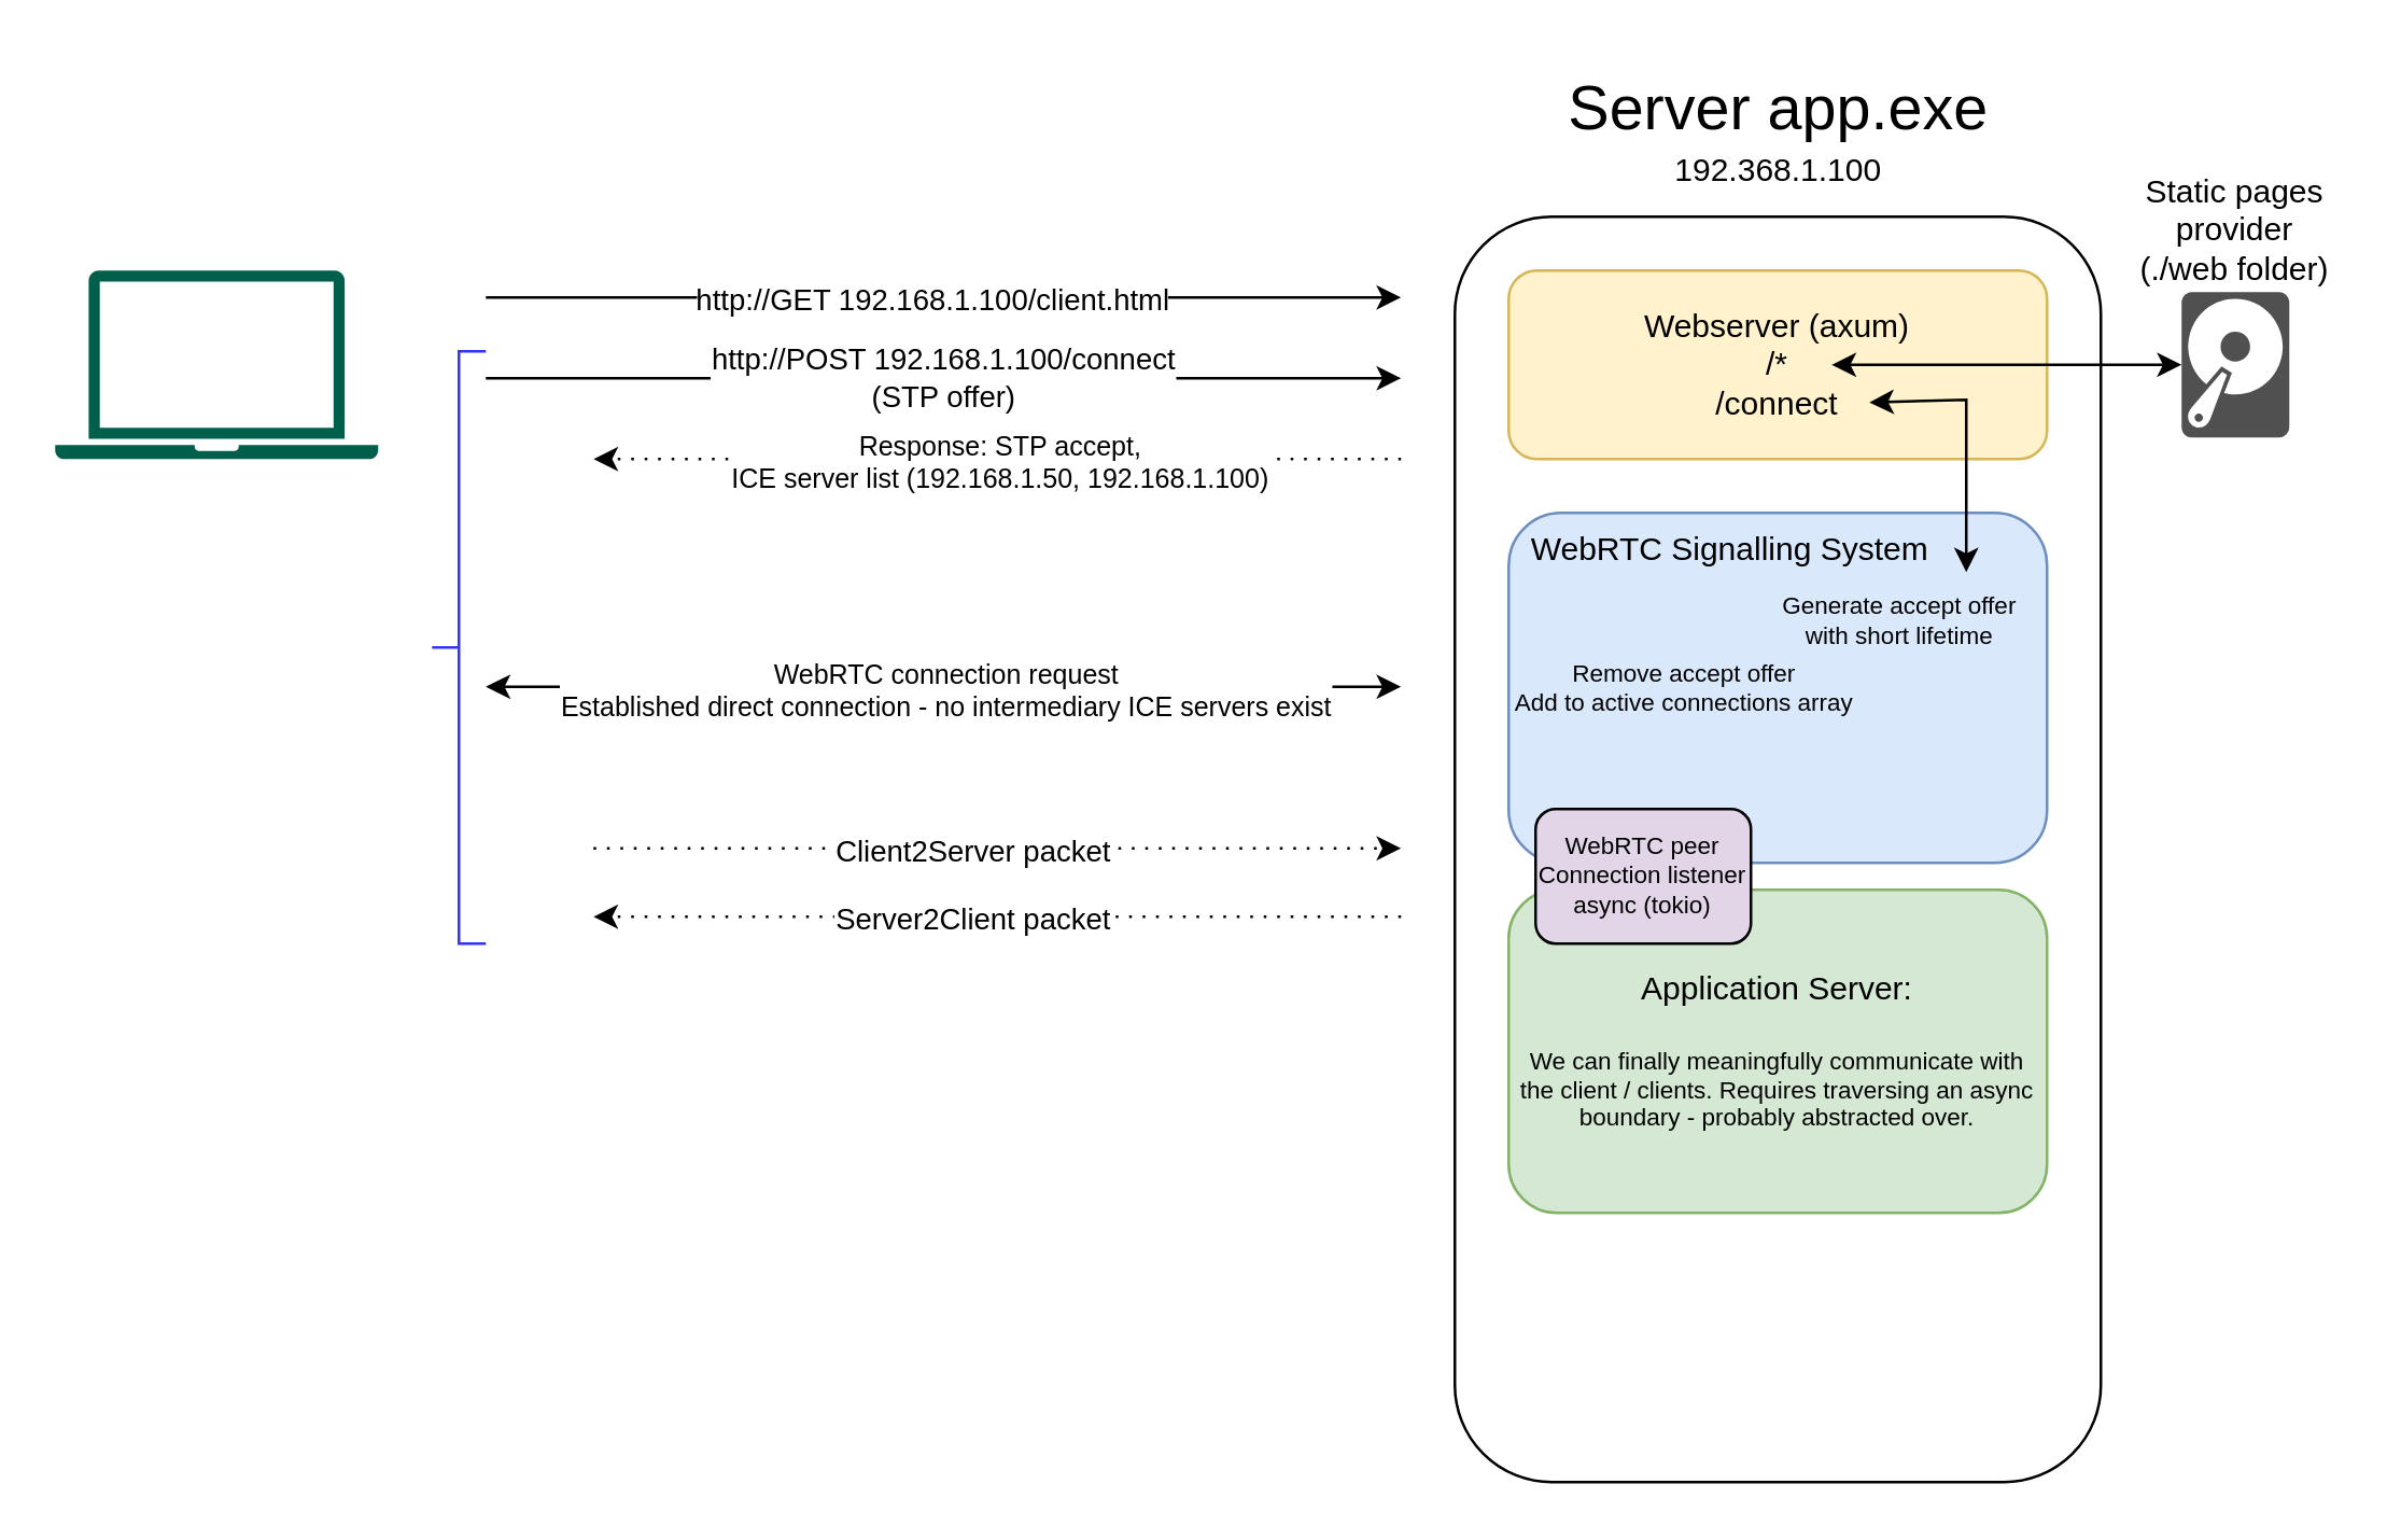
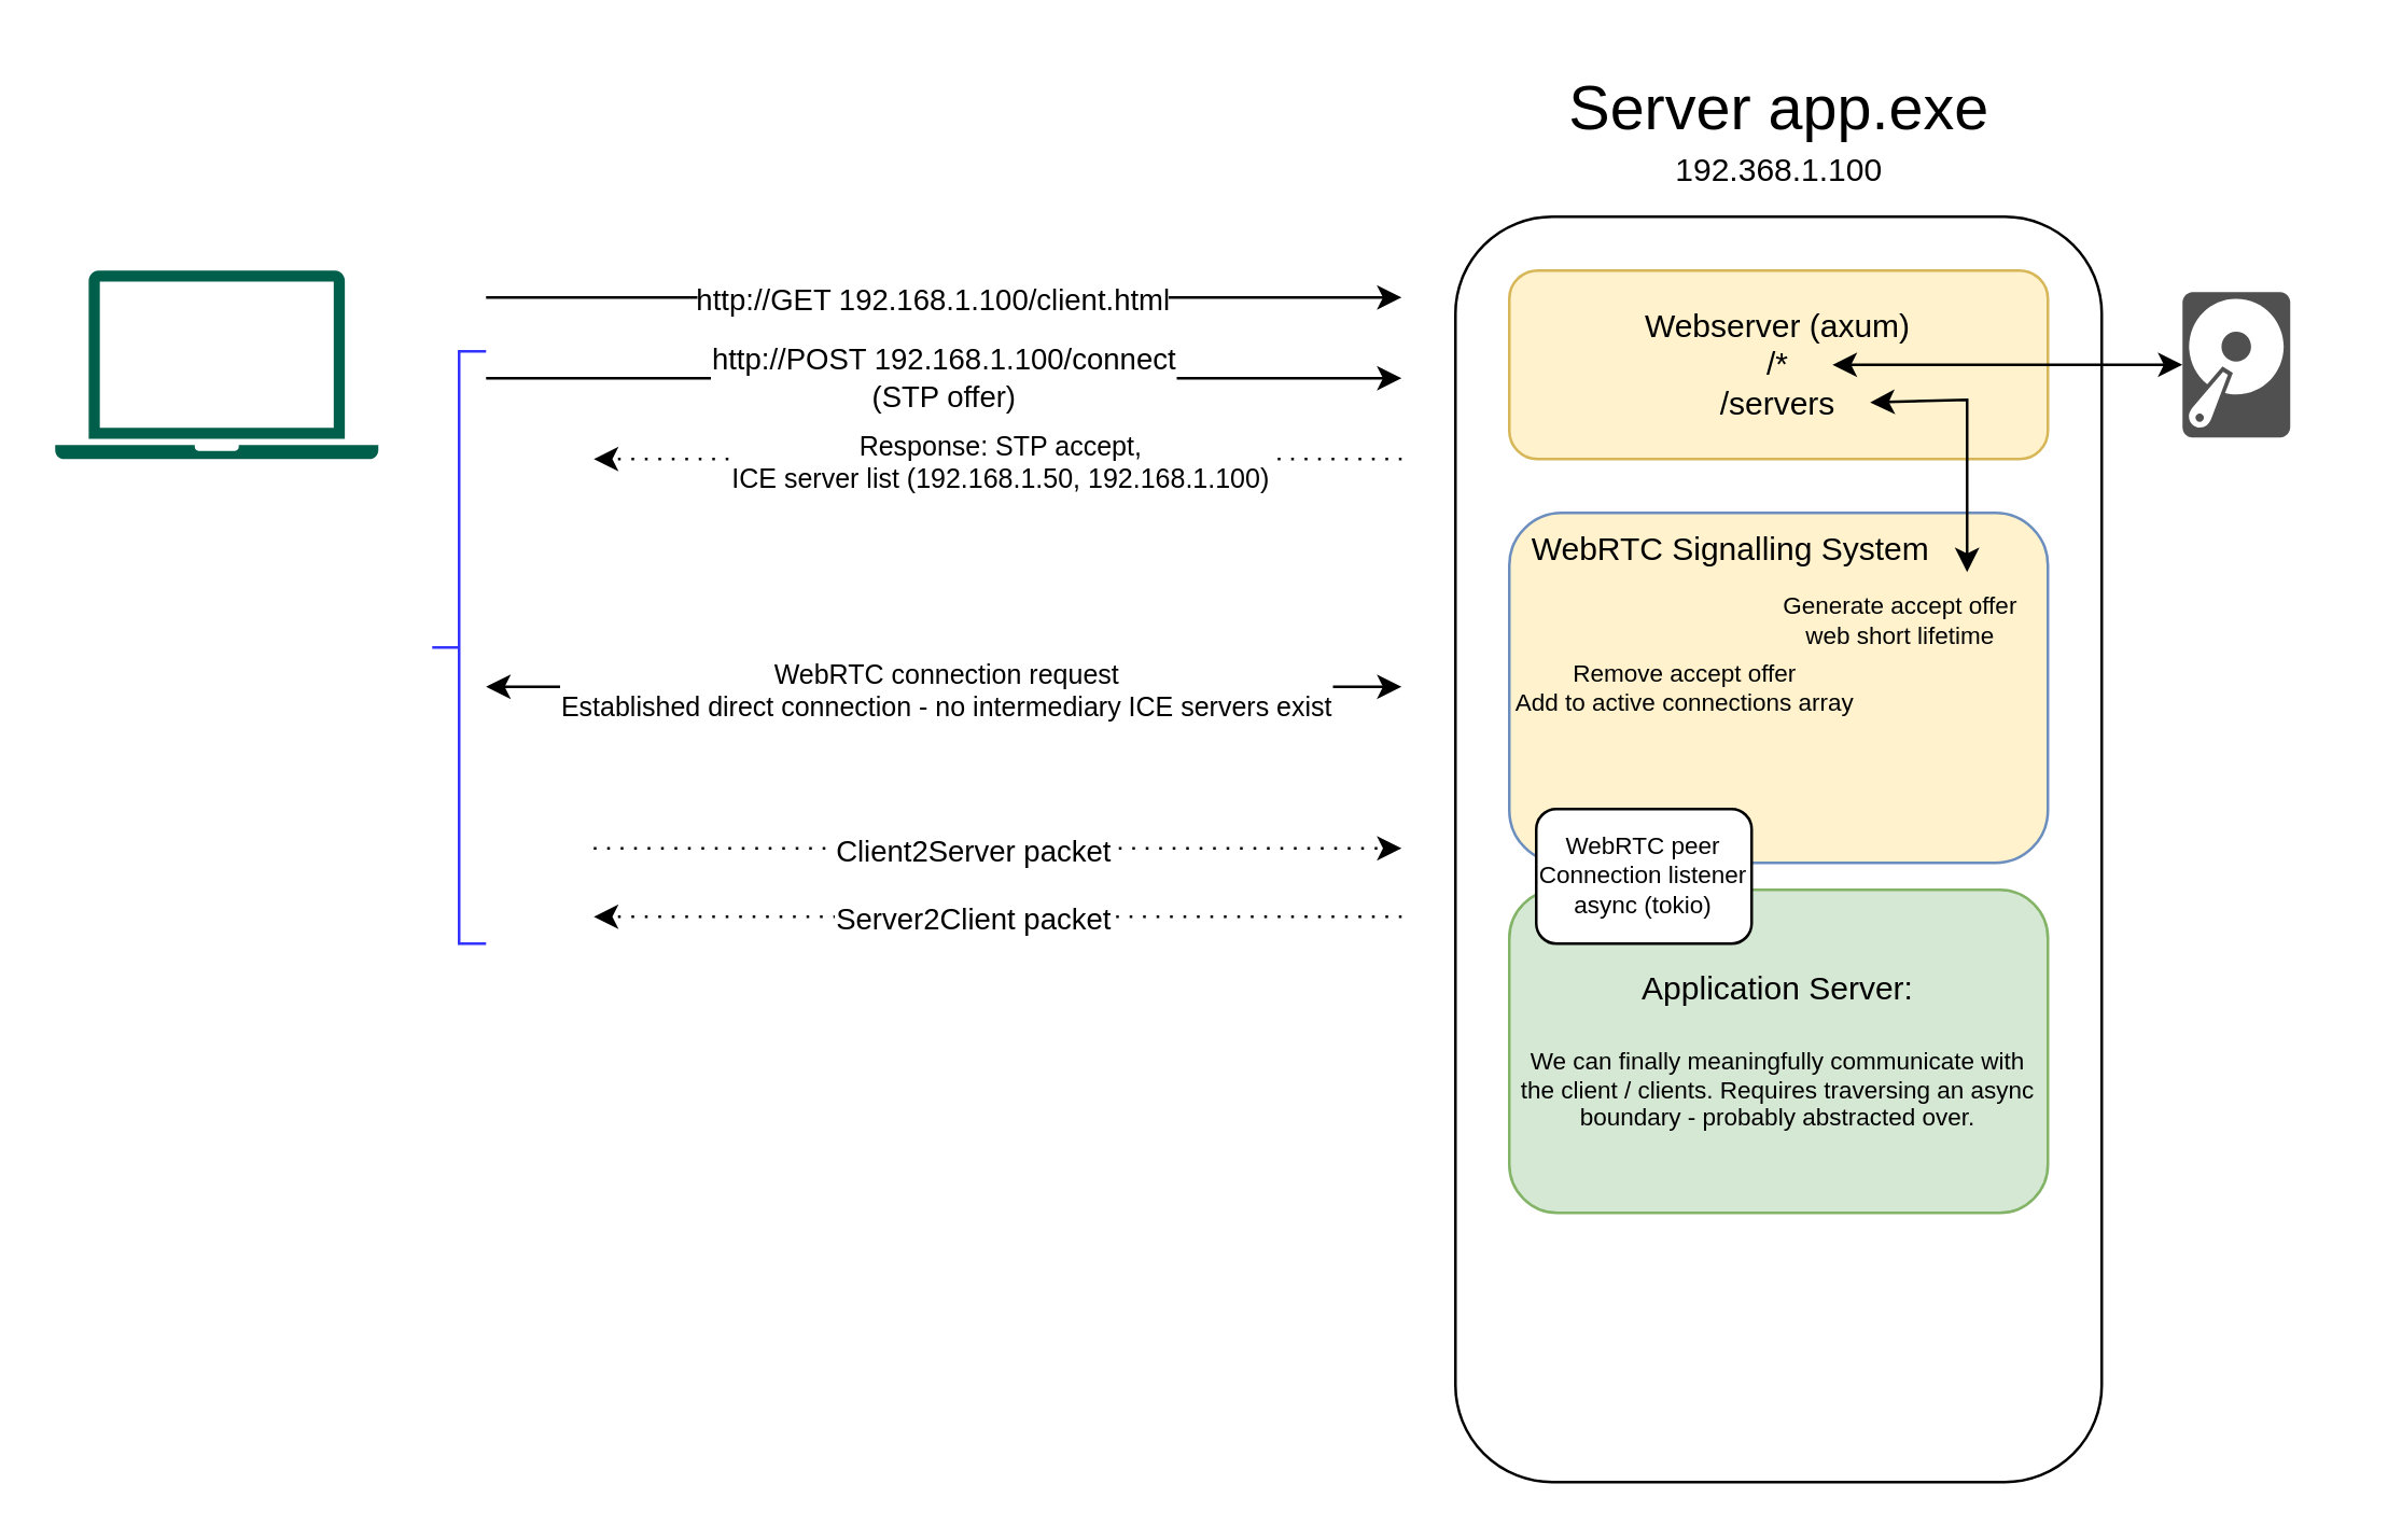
  <mxCell id="0" />
  <mxCell id="1" parent="0" />
  <mxCell id="2" value="" style="rounded=1;whiteSpace=wrap;html=1;" vertex="1" parent="1"><mxGeometry x="540" y="80" width="240" height="470" as="geometry" /></mxCell>
  <mxCell id="3" value="Server app.exe" style="text;html=1;align=center;verticalAlign=middle;resizable=0;points=[];autosize=1;strokeColor=none;fillColor=none;fontSize=23;" vertex="1" parent="1"><mxGeometry x="570" y="20" width="180" height="40" as="geometry" /></mxCell>
  <mxCell id="4" value="192.368.1.100" style="text;html=1;align=center;verticalAlign=middle;resizable=0;points=[];autosize=1;strokeColor=none;fillColor=none;" vertex="1" parent="1"><mxGeometry x="610" y="48" width="100" height="30" as="geometry" /></mxCell>
  <mxCell id="5" value="" style="sketch=0;pointerEvents=1;shadow=0;dashed=0;html=1;strokeColor=none;fillColor=#005F4B;labelPosition=center;verticalLabelPosition=bottom;verticalAlign=top;align=center;outlineConnect=0;shape=mxgraph.veeam2.laptop;" vertex="1" parent="1"><mxGeometry y="100" width="120" height="70" as="geometry" x="20" /></mxCell>
  <mxCell id="6" value="" style="endArrow=classic;html=1;rounded=0;" edge="1" parent="1"><mxGeometry width="50" height="50" relative="1" as="geometry"><mxPoint x="180" y="110" as="sourcePoint" /><mxPoint x="520" y="110" as="targetPoint" /></mxGeometry></mxCell>
  <mxCell id="7" value="http://GET 192.168.1.100/client.html" style="edgeLabel;html=1;align=center;verticalAlign=middle;resizable=0;points=[];" vertex="1" connectable="0" parent="6"><mxGeometry x="-0.184" y="1" relative="1" as="geometry"><mxPoint x="26" y="1" as="offset" /></mxGeometry></mxCell>
  <mxCell id="8" value="" style="endArrow=classic;html=1;rounded=0;" edge="1" parent="1"><mxGeometry width="50" height="50" relative="1" as="geometry"><mxPoint x="180" y="140" as="sourcePoint" /><mxPoint x="520" y="140" as="targetPoint" /></mxGeometry></mxCell>
  <mxCell id="9" value="http://POST 192.168.1.100/connect&lt;br&gt;(STP offer)" style="edgeLabel;html=1;align=center;verticalAlign=middle;resizable=0;points=[];" vertex="1" connectable="0" parent="8"><mxGeometry x="-0.006" y="1" relative="1" as="geometry"><mxPoint as="offset" /></mxGeometry></mxCell>
  <mxCell id="10" value="" style="endArrow=classic;html=1;rounded=0;dashed=1;dashPattern=1 4;" edge="1" parent="1"><mxGeometry width="50" height="50" relative="1" as="geometry"><mxPoint x="520" y="170" as="sourcePoint" /><mxPoint x="220" y="170" as="targetPoint" /></mxGeometry></mxCell>
  <mxCell id="11" value="Response: STP accept, &lt;br style=&quot;font-size: 10px;&quot;&gt;ICE server list (192.168.1.50, 192.168.1.100)" style="edgeLabel;html=1;align=center;verticalAlign=middle;resizable=0;points=[];fontSize=10;" vertex="1" connectable="0" parent="10"><mxGeometry y="-1" relative="1" as="geometry"><mxPoint y="1" as="offset" /></mxGeometry></mxCell>
  <mxCell id="12" value="" style="endArrow=classic;startArrow=classic;html=1;rounded=0;" edge="1" parent="1"><mxGeometry width="50" height="50" relative="1" as="geometry"><mxPoint x="180" y="254.58" as="sourcePoint" /><mxPoint x="520" y="254.58" as="targetPoint" /></mxGeometry></mxCell>
  <mxCell id="13" value="WebRTC connection request&lt;div style=&quot;font-size: 10px;&quot;&gt;Established direct connection - no intermediary ICE servers exist&lt;/div&gt;" style="edgeLabel;html=1;align=center;verticalAlign=middle;resizable=0;points=[];fontSize=10;" vertex="1" connectable="0" parent="12"><mxGeometry x="0.076" y="-1" relative="1" as="geometry"><mxPoint x="-13" as="offset" /></mxGeometry></mxCell>
- <mxCell id="14" value="Webserver (axum)&lt;div&gt;/*&lt;/div&gt;&lt;div&gt;/connect&lt;/div&gt;" style="rounded=1;whiteSpace=wrap;html=1;fillColor=#fff2cc;strokeColor=#d6b656;" vertex="1" parent="1"><mxGeometry x="560" y="100" width="200" height="70" as="geometry" /></mxCell>
+ <mxCell id="14" value="Webserver (axum)&lt;div&gt;/*&lt;/div&gt;&lt;div&gt;/servers&lt;/div&gt;" style="rounded=1;whiteSpace=wrap;html=1;fillColor=#fff2cc;strokeColor=#d6b656;" vertex="1" parent="1"><mxGeometry x="560" y="100" width="200" height="70" as="geometry" /></mxCell>
  <mxCell id="15" value="" style="endArrow=classic;startArrow=classic;html=1;rounded=0;" edge="1" parent="1" target="16"><mxGeometry width="50" height="50" relative="1" as="geometry"><mxPoint x="680" y="135" as="sourcePoint" /><mxPoint x="840" y="135" as="targetPoint" /></mxGeometry></mxCell>
  <mxCell id="16" value="" style="sketch=0;pointerEvents=1;shadow=0;dashed=0;html=1;strokeColor=none;fillColor=#505050;labelPosition=center;verticalLabelPosition=bottom;verticalAlign=top;outlineConnect=0;align=center;shape=mxgraph.office.devices.hard_disk;" vertex="1" parent="1"><mxGeometry x="810" y="108" width="40" height="54" as="geometry" /></mxCell>
- <mxCell id="17" value="&amp;nbsp; WebRTC Signalling System" style="rounded=1;whiteSpace=wrap;html=1;fillColor=#dae8fc;strokeColor=#6c8ebf;align=left;verticalAlign=top;" vertex="1" parent="1"><mxGeometry x="560" y="190" width="200" height="130" as="geometry" /></mxCell>
+ <mxCell id="17" value="&amp;nbsp; WebRTC Signalling System" style="rounded=1;whiteSpace=wrap;html=1;fillColor=#fff2cc;strokeColor=#6c8ebf;align=left;verticalAlign=top;" vertex="1" parent="1"><mxGeometry x="560" y="190" width="200" height="130" as="geometry" /></mxCell>
  <mxCell id="18" value="" style="endArrow=classic;startArrow=classic;html=1;rounded=0;" edge="1" parent="1"><mxGeometry width="50" height="50" relative="1" as="geometry"><mxPoint x="730" y="212" as="sourcePoint" /><mxPoint x="694" y="149" as="targetPoint" /><Array as="points"><mxPoint x="730" y="148" /></Array></mxGeometry></mxCell>
- <mxCell id="19" value="Static pages provider (./web folder)" style="text;html=1;align=center;verticalAlign=middle;whiteSpace=wrap;rounded=0;" vertex="1" parent="1"><mxGeometry x="790" y="70" width="80" height="30" as="geometry" /></mxCell>
- <mxCell id="20" value="Generate accept offer&lt;br style=&quot;font-size: 9px;&quot;&gt;with short lifetime" style="text;html=1;align=center;verticalAlign=middle;resizable=0;points=[];autosize=1;strokeColor=none;fillColor=none;fontSize=9;" vertex="1" parent="1"><mxGeometry x="650" y="210" width="110" height="40" as="geometry" /></mxCell>
+ <mxCell id="20" value="Generate accept offer&lt;br style=&quot;font-size: 9px;&quot;&gt;web short lifetime" style="text;html=1;align=center;verticalAlign=middle;resizable=0;points=[];autosize=1;strokeColor=none;fillColor=none;fontSize=9;" vertex="1" parent="1"><mxGeometry x="650" y="210" width="110" height="40" as="geometry" /></mxCell>
  <mxCell id="21" value="&lt;font style=&quot;font-size: 9px;&quot;&gt;Remove accept offer&lt;/font&gt;&lt;div style=&quot;font-size: 9px;&quot;&gt;&lt;font style=&quot;font-size: 9px;&quot;&gt;Add to active connections array&lt;/font&gt;&lt;/div&gt;" style="text;html=1;align=center;verticalAlign=middle;resizable=0;points=[];autosize=1;strokeColor=none;fillColor=none;fontSize=9;" vertex="1" parent="1"><mxGeometry x="550" y="235" width="150" height="40" as="geometry" /></mxCell>
  <mxCell id="22" value="" style="endArrow=classic;html=1;rounded=0;dashed=1;dashPattern=1 4;" edge="1" parent="1"><mxGeometry width="50" height="50" relative="1" as="geometry"><mxPoint x="220" y="314.58" as="sourcePoint" /><mxPoint x="520" y="314.58" as="targetPoint" /></mxGeometry></mxCell>
  <mxCell id="23" value="Client2Server packet" style="edgeLabel;html=1;align=center;verticalAlign=middle;resizable=0;points=[];" vertex="1" connectable="0" parent="22"><mxGeometry x="-0.153" y="-1" relative="1" as="geometry"><mxPoint x="13" as="offset" /></mxGeometry></mxCell>
  <mxCell id="24" value="Application Server:&lt;br style=&quot;font-size: 11px;&quot;&gt;&lt;font style=&quot;font-size: 9px;&quot;&gt;&lt;br style=&quot;&quot;&gt;&lt;/font&gt;&lt;div style=&quot;font-size: 9px;&quot;&gt;&lt;font style=&quot;font-size: 9px;&quot;&gt;We can finally meaningfully communicate with the client / clients. Requires traversing an async boundary - probably abstracted over.&lt;/font&gt;&lt;/div&gt;" style="rounded=1;whiteSpace=wrap;html=1;fillColor=#d5e8d4;strokeColor=#82b366;" vertex="1" parent="1"><mxGeometry x="560" y="330" width="200" height="120" as="geometry" /></mxCell>
- <mxCell id="25" value="&lt;div&gt;&lt;font style=&quot;font-size: 9px;&quot;&gt;WebRTC peer&lt;/font&gt;&lt;/div&gt;&lt;font style=&quot;font-size: 9px;&quot;&gt;Connection listener&lt;/font&gt;&lt;div style=&quot;font-size: 9px;&quot;&gt;&lt;font style=&quot;font-size: 9px;&quot;&gt;async (tokio)&lt;/font&gt;&lt;/div&gt;" style="rounded=1;whiteSpace=wrap;html=1;fontSize=9;fillColor=#e1d5e7;" vertex="1" parent="1"><mxGeometry x="570" y="300" width="80" height="50" as="geometry" /></mxCell>
+ <mxCell id="25" value="&lt;div&gt;&lt;font style=&quot;font-size: 9px;&quot;&gt;WebRTC peer&lt;/font&gt;&lt;/div&gt;&lt;font style=&quot;font-size: 9px;&quot;&gt;Connection listener&lt;/font&gt;&lt;div style=&quot;font-size: 9px;&quot;&gt;&lt;font style=&quot;font-size: 9px;&quot;&gt;async (tokio)&lt;/font&gt;&lt;/div&gt;" style="rounded=1;whiteSpace=wrap;html=1;fontSize=9;" vertex="1" parent="1"><mxGeometry x="570" y="300" width="80" height="50" as="geometry" /></mxCell>
  <mxCell id="26" value="" style="endArrow=classic;html=1;rounded=0;dashed=1;dashPattern=1 4;" edge="1" parent="1"><mxGeometry width="50" height="50" relative="1" as="geometry"><mxPoint x="520" y="340" as="sourcePoint" /><mxPoint x="220" y="340" as="targetPoint" /></mxGeometry></mxCell>
  <mxCell id="27" value="Server2Client packet" style="edgeLabel;html=1;align=center;verticalAlign=middle;resizable=0;points=[];" vertex="1" connectable="0" parent="26"><mxGeometry x="-0.269" y="-2" relative="1" as="geometry"><mxPoint x="-50" y="2" as="offset" /></mxGeometry></mxCell>
  <mxCell id="28" value="" style="strokeWidth=1;html=1;shape=mxgraph.flowchart.annotation_2;align=left;labelPosition=right;pointerEvents=1;fillColor=default;strokeColor=#3333FF;" vertex="1" parent="1"><mxGeometry x="160" y="130" width="20" height="220" as="geometry" /></mxCell>
